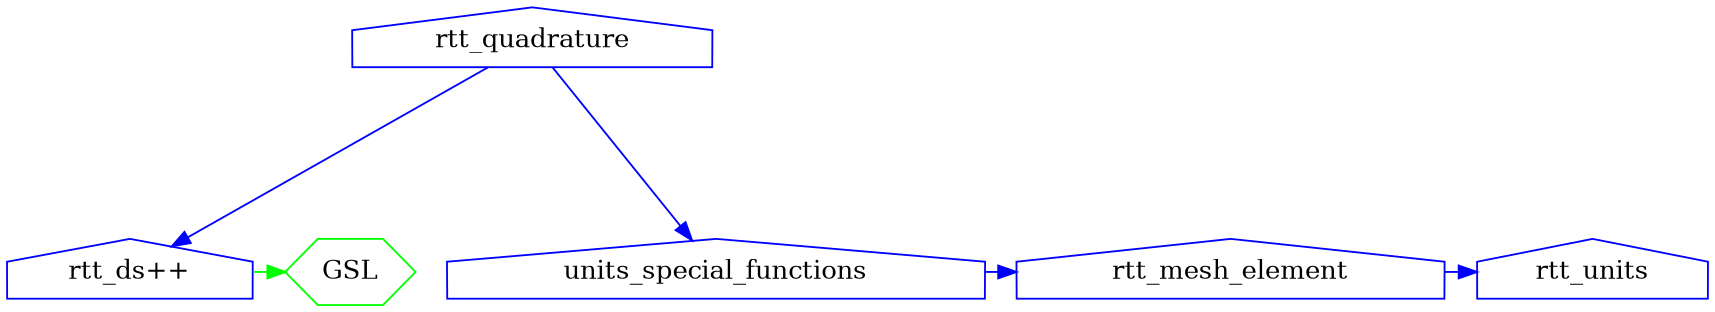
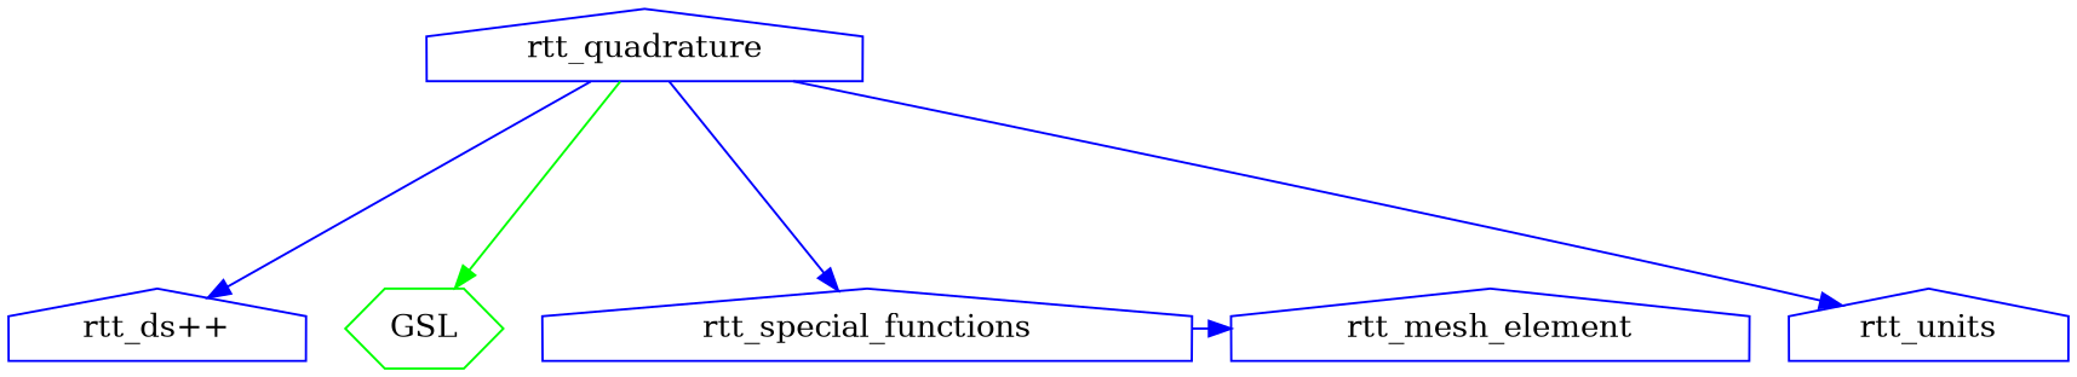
  digraph {
    ranksep=1.25
    node [color=blue shape=house]
    edge [color=blue]
    n1 [label=rtt_units]
    n2 [label="rtt_ds++"]
-   n3 [label=units_special_functions]
+   n3 [label=rtt_special_functions]
    n4 [label=rtt_mesh_element]
    n5 [color=green label=GSL shape=hexagon]
    n6 [label=rtt_quadrature]
    subgraph sub_1 {
      rank=same
      n1
      n2
      n3
      n4
      n5
    }
    subgraph sub_2 {
      rank=same
      n6
    }
    n3 -> n4
-   n4 -> n1
+   n6 -> n1
    n6 -> n2
    n6 -> n3
-   n2 -> n5 [color=green]
+   n6 -> n5 [color=green]
  }
